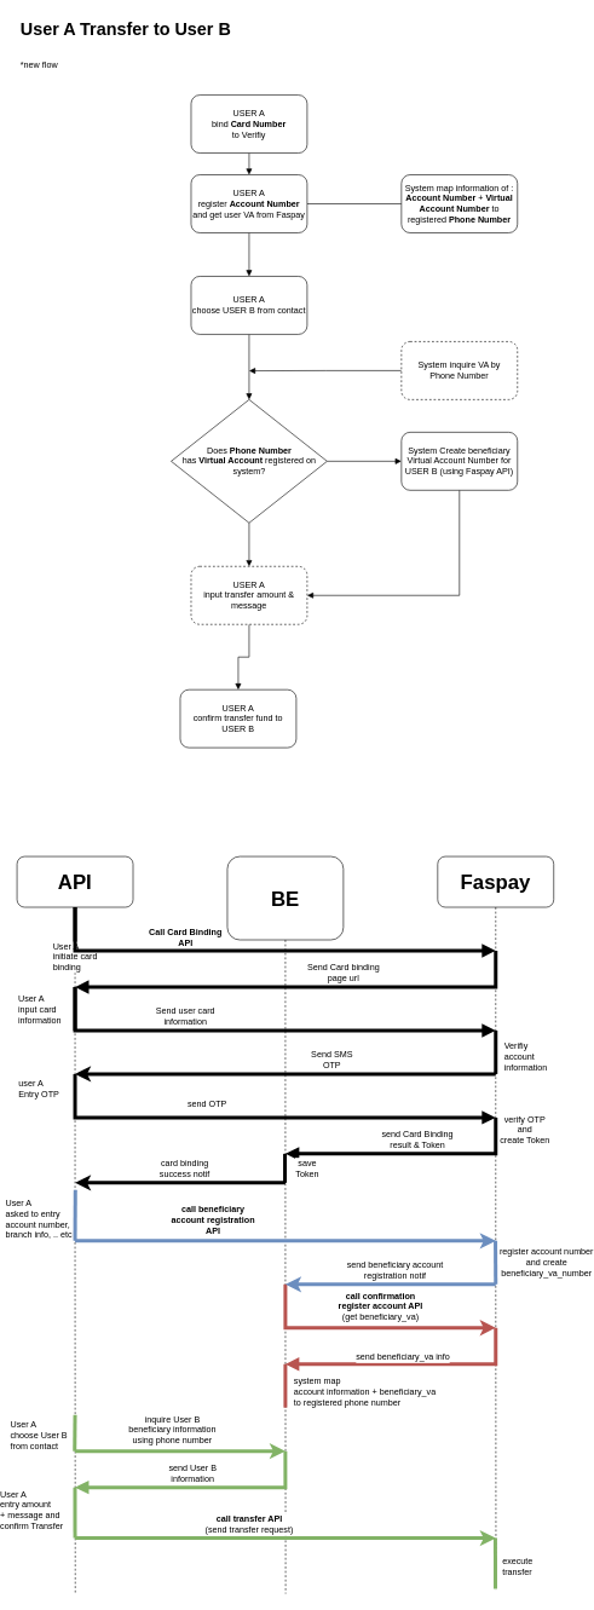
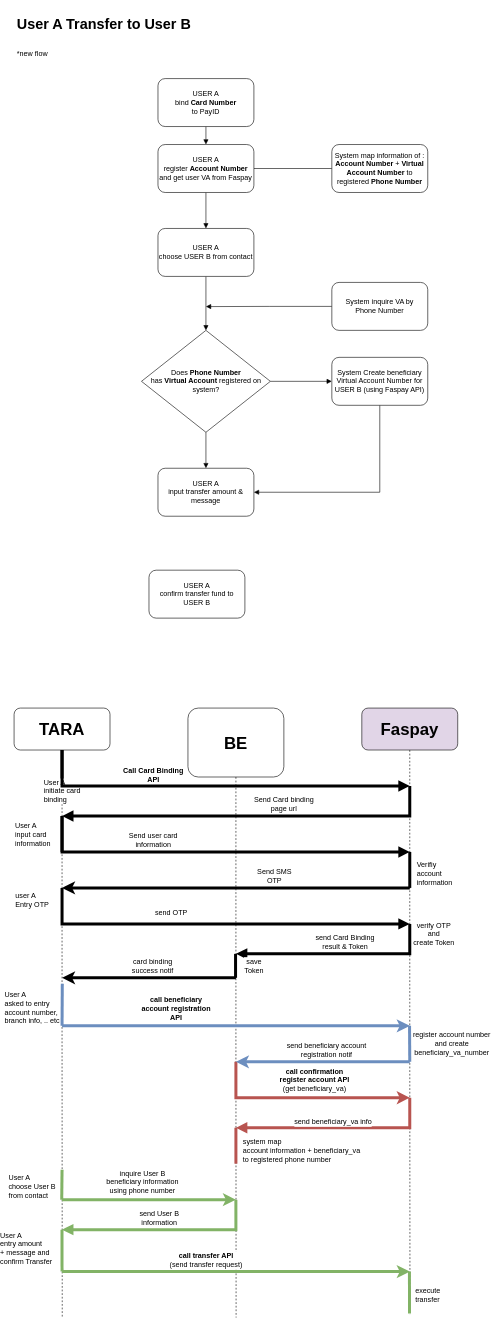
  <mxCell id="0" />
  <mxCell id="1" parent="0" />
  <mxCell id="2" value="&lt;h1&gt;User A Transfer to User B&lt;/h1&gt;&lt;h1&gt;&lt;span style=&quot;font-size: 12px ; font-weight: 400&quot;&gt;*new flow&lt;/span&gt;&lt;/h1&gt;" style="text;html=1;strokeColor=none;fillColor=none;spacing=5;spacingTop=-20;whiteSpace=wrap;overflow=hidden;rounded=0;" parent="1" vertex="1"><mxGeometry x="20" y="20" width="500" height="120" as="geometry" /></mxCell>
  <mxCell id="3" style="edgeStyle=orthogonalEdgeStyle;rounded=0;orthogonalLoop=1;jettySize=auto;html=1;exitX=0.5;exitY=1;exitDx=0;exitDy=0;entryX=0.5;entryY=0;entryDx=0;entryDy=0;endArrow=block;endFill=1;" parent="1" source="4" target="7" edge="1"><mxGeometry relative="1" as="geometry" /></mxCell>
- <mxCell id="4" value="USER A&lt;br&gt;bind &lt;b&gt;Card Number&lt;/b&gt;&lt;br&gt;to Verifiy" style="rounded=1;whiteSpace=wrap;html=1;" parent="1" vertex="1"><mxGeometry x="260" y="130" width="160" height="80" as="geometry" /></mxCell>
+ <mxCell id="4" value="USER A&lt;br&gt;bind &lt;b&gt;Card Number&lt;/b&gt;&lt;br&gt;to PayID" style="rounded=1;whiteSpace=wrap;html=1;" parent="1" vertex="1"><mxGeometry x="260" y="130" width="160" height="80" as="geometry" /></mxCell>
  <mxCell id="5" style="edgeStyle=orthogonalEdgeStyle;rounded=0;orthogonalLoop=1;jettySize=auto;html=1;exitX=1;exitY=0.5;exitDx=0;exitDy=0;entryX=0;entryY=0.5;entryDx=0;entryDy=0;endArrow=none;endFill=0;" parent="1" source="7" target="8" edge="1"><mxGeometry relative="1" as="geometry" /></mxCell>
  <mxCell id="6" style="edgeStyle=orthogonalEdgeStyle;rounded=0;orthogonalLoop=1;jettySize=auto;html=1;exitX=0.5;exitY=1;exitDx=0;exitDy=0;entryX=0.5;entryY=0;entryDx=0;entryDy=0;endArrow=block;endFill=1;" parent="1" source="7" target="10" edge="1"><mxGeometry relative="1" as="geometry" /></mxCell>
  <mxCell id="7" value="USER A&lt;br&gt;register &lt;b&gt;Account Number&lt;/b&gt;&lt;br&gt;and get user VA from Faspay" style="rounded=1;whiteSpace=wrap;html=1;" parent="1" vertex="1"><mxGeometry x="260" y="240" width="160" height="80" as="geometry" /></mxCell>
  <mxCell id="8" value="System map information of :&lt;br&gt;&lt;b&gt;Account Number&lt;/b&gt; + &lt;b&gt;Virtual Account Number&lt;/b&gt; to registered &lt;b&gt;Phone Number&lt;/b&gt;" style="rounded=1;whiteSpace=wrap;html=1;" parent="1" vertex="1"><mxGeometry x="550" y="240" width="160" height="80" as="geometry" /></mxCell>
  <mxCell id="9" style="edgeStyle=orthogonalEdgeStyle;rounded=0;orthogonalLoop=1;jettySize=auto;html=1;exitX=0.5;exitY=1;exitDx=0;exitDy=0;endArrow=block;endFill=1;" parent="1" source="10" target="15" edge="1"><mxGeometry relative="1" as="geometry" /></mxCell>
  <mxCell id="10" value="USER A&lt;br&gt;choose USER B from contact" style="rounded=1;whiteSpace=wrap;html=1;" parent="1" vertex="1"><mxGeometry x="260" y="380" width="160" height="80" as="geometry" /></mxCell>
  <mxCell id="11" style="edgeStyle=orthogonalEdgeStyle;rounded=0;orthogonalLoop=1;jettySize=auto;html=1;exitX=0;exitY=0.5;exitDx=0;exitDy=0;endArrow=block;endFill=1;" parent="1" source="12" edge="1"><mxGeometry relative="1" as="geometry"><mxPoint x="340" y="510.333" as="targetPoint" /></mxGeometry></mxCell>
- <mxCell id="12" value="System inquire VA by&lt;br&gt;Phone Number" style="rounded=1;whiteSpace=wrap;html=1;dashed=1;" parent="1" vertex="1"><mxGeometry x="550" y="470" width="160" height="80" as="geometry" /></mxCell>
+ <mxCell id="12" value="System inquire VA by&lt;br&gt;Phone Number" style="rounded=1;whiteSpace=wrap;html=1;" parent="1" vertex="1"><mxGeometry x="550" y="470" width="160" height="80" as="geometry" /></mxCell>
  <mxCell id="13" style="edgeStyle=orthogonalEdgeStyle;rounded=0;orthogonalLoop=1;jettySize=auto;html=1;exitX=0.5;exitY=1;exitDx=0;exitDy=0;entryX=0.5;entryY=0;entryDx=0;entryDy=0;endArrow=block;endFill=1;" parent="1" source="15" target="17" edge="1"><mxGeometry relative="1" as="geometry" /></mxCell>
  <mxCell id="14" style="edgeStyle=orthogonalEdgeStyle;rounded=0;orthogonalLoop=1;jettySize=auto;html=1;exitX=1;exitY=0.5;exitDx=0;exitDy=0;entryX=0;entryY=0.5;entryDx=0;entryDy=0;endArrow=block;endFill=1;" parent="1" source="15" target="20" edge="1"><mxGeometry relative="1" as="geometry" /></mxCell>
  <mxCell id="15" value="Does &lt;b&gt;Phone Number&lt;/b&gt;&lt;br&gt;has &lt;b&gt;Virtual Account &lt;/b&gt;registered on system?" style="rhombus;whiteSpace=wrap;html=1;" parent="1" vertex="1"><mxGeometry x="232.5" y="550" width="215" height="170" as="geometry" /></mxCell>
- <mxCell id="16" style="edgeStyle=orthogonalEdgeStyle;rounded=0;orthogonalLoop=1;jettySize=auto;html=1;exitX=0.5;exitY=1;exitDx=0;exitDy=0;entryX=0.5;entryY=0;entryDx=0;entryDy=0;endArrow=block;endFill=1;" parent="1" source="17" target="18" edge="1"><mxGeometry relative="1" as="geometry" /></mxCell>
- <mxCell id="17" value="USER A&lt;br&gt;input transfer amount &amp;amp; message" style="rounded=1;whiteSpace=wrap;html=1;dashed=1;" parent="1" vertex="1"><mxGeometry x="260" y="780" width="160" height="80" as="geometry" /></mxCell>
+ <mxCell id="17" value="USER A&lt;br&gt;input transfer amount &amp;amp; message" style="rounded=1;whiteSpace=wrap;html=1;" parent="1" vertex="1"><mxGeometry x="260" y="780" width="160" height="80" as="geometry" /></mxCell>
  <mxCell id="18" value="USER A&lt;br&gt;confirm transfer fund to USER B" style="rounded=1;whiteSpace=wrap;html=1;" parent="1" vertex="1"><mxGeometry x="245" y="950" width="160" height="80" as="geometry" /></mxCell>
  <mxCell id="19" style="edgeStyle=orthogonalEdgeStyle;rounded=0;orthogonalLoop=1;jettySize=auto;html=1;exitX=0.5;exitY=1;exitDx=0;exitDy=0;entryX=1;entryY=0.5;entryDx=0;entryDy=0;endArrow=block;endFill=1;" parent="1" source="20" target="17" edge="1"><mxGeometry relative="1" as="geometry" /></mxCell>
  <mxCell id="20" value="System Create beneficiary Virtual Account Number for USER B (using Faspay API)" style="rounded=1;whiteSpace=wrap;html=1;" parent="1" vertex="1"><mxGeometry x="550" y="595" width="160" height="80" as="geometry" /></mxCell>
  <mxCell id="21" style="edgeStyle=orthogonalEdgeStyle;rounded=0;orthogonalLoop=1;jettySize=auto;html=1;exitX=0.5;exitY=1;exitDx=0;exitDy=0;dashed=1;endArrow=none;endFill=0;" edge="1" parent="1" source="25"><mxGeometry relative="1" as="geometry"><mxPoint x="100.333" y="2196.667" as="targetPoint" /></mxGeometry></mxCell>
  <mxCell id="22" value="&lt;div style=&quot;text-align: left ; font-size: 12px&quot;&gt;&lt;font style=&quot;font-size: 12px&quot;&gt;User A&lt;/font&gt;&lt;/div&gt;&lt;div style=&quot;text-align: left ; font-size: 12px&quot;&gt;&lt;font style=&quot;font-size: 12px&quot;&gt;initiate card&lt;/font&gt;&lt;/div&gt;&lt;div style=&quot;text-align: left ; font-size: 12px&quot;&gt;&lt;font style=&quot;font-size: 12px&quot;&gt;binding&lt;/font&gt;&lt;/div&gt;" style="edgeStyle=orthogonalEdgeStyle;rounded=0;orthogonalLoop=1;jettySize=auto;html=1;exitX=0.5;exitY=1;exitDx=0;exitDy=0;fontSize=28;endArrow=none;endFill=0;strokeWidth=5;" edge="1" parent="1" source="25"><mxGeometry y="-40" relative="1" as="geometry"><mxPoint x="100" y="1310" as="targetPoint" /><mxPoint y="-1" as="offset" /></mxGeometry></mxCell>
  <mxCell id="23" style="edgeStyle=orthogonalEdgeStyle;rounded=0;orthogonalLoop=1;jettySize=auto;html=1;exitX=0.5;exitY=1;exitDx=0;exitDy=0;fontSize=12;endArrow=block;endFill=1;strokeWidth=5;" edge="1" parent="1" source="25"><mxGeometry relative="1" as="geometry"><mxPoint x="680" y="1310" as="targetPoint" /><Array as="points"><mxPoint x="100" y="1310" /></Array></mxGeometry></mxCell>
  <mxCell id="24" value="&lt;b&gt;Call Card Binding&lt;br&gt;API&lt;/b&gt;" style="edgeLabel;html=1;align=center;verticalAlign=middle;resizable=0;points=[];fontSize=12;" vertex="1" connectable="0" parent="23"><mxGeometry x="-0.41" y="1" relative="1" as="geometry"><mxPoint x="22" y="-19" as="offset" /></mxGeometry></mxCell>
- <mxCell id="25" value="API" style="rounded=1;whiteSpace=wrap;html=1;fontSize=28;fontStyle=1" vertex="1" parent="1"><mxGeometry x="20" y="1180" width="160" height="70" as="geometry" /></mxCell>
+ <mxCell id="25" value="TARA" style="rounded=1;whiteSpace=wrap;html=1;fontSize=28;fontStyle=1" vertex="1" parent="1"><mxGeometry x="20" y="1180" width="160" height="70" as="geometry" /></mxCell>
  <mxCell id="26" style="edgeStyle=orthogonalEdgeStyle;rounded=0;orthogonalLoop=1;jettySize=auto;html=1;exitX=0.5;exitY=1;exitDx=0;exitDy=0;dashed=1;endArrow=none;endFill=0;" edge="1" parent="1" source="27"><mxGeometry relative="1" as="geometry"><mxPoint x="390.333" y="2196.667" as="targetPoint" /></mxGeometry></mxCell>
  <mxCell id="27" value="BE" style="rounded=1;whiteSpace=wrap;html=1;fontSize=28;fontStyle=1" vertex="1" parent="1"><mxGeometry x="310" y="1180" width="160" height="115" as="geometry" /></mxCell>
  <mxCell id="28" style="edgeStyle=orthogonalEdgeStyle;rounded=0;orthogonalLoop=1;jettySize=auto;html=1;exitX=0.5;exitY=1;exitDx=0;exitDy=0;dashed=1;endArrow=none;endFill=0;" edge="1" parent="1" source="30"><mxGeometry relative="1" as="geometry"><mxPoint x="680.333" y="2192.222" as="targetPoint" /></mxGeometry></mxCell>
  <mxCell id="29" style="edgeStyle=orthogonalEdgeStyle;rounded=0;orthogonalLoop=1;jettySize=auto;html=1;fontSize=12;endArrow=block;endFill=1;strokeWidth=5;" edge="1" parent="1"><mxGeometry relative="1" as="geometry"><mxPoint x="100" y="1360" as="targetPoint" /><mxPoint x="680" y="1310" as="sourcePoint" /><Array as="points"><mxPoint x="680" y="1360" /></Array></mxGeometry></mxCell>
- <mxCell id="30" value="Faspay" style="rounded=1;whiteSpace=wrap;html=1;fontSize=28;fontStyle=1" vertex="1" parent="1"><mxGeometry x="600" y="1180" width="160" height="70" as="geometry" /></mxCell>
+ <mxCell id="30" value="Faspay" style="rounded=1;whiteSpace=wrap;html=1;fontSize=28;fontStyle=1;fillColor=#e1d5e7;" vertex="1" parent="1"><mxGeometry x="600" y="1180" width="160" height="70" as="geometry" /></mxCell>
  <mxCell id="31" value="Send Card binding&lt;br&gt;page url" style="edgeLabel;html=1;align=center;verticalAlign=middle;resizable=0;points=[];fontSize=12;" vertex="1" connectable="0" parent="1"><mxGeometry x="469.996" y="1340" as="geometry" /></mxCell>
  <mxCell id="32" value="" style="endArrow=none;html=1;rounded=0;fontSize=12;strokeWidth=5;" edge="1" parent="1"><mxGeometry width="50" height="50" relative="1" as="geometry"><mxPoint x="100" y="1420" as="sourcePoint" /><mxPoint x="100" y="1360" as="targetPoint" /></mxGeometry></mxCell>
  <mxCell id="33" value="User A&lt;br&gt;input card&lt;br&gt;information" style="edgeLabel;html=1;align=left;verticalAlign=middle;resizable=0;points=[];fontSize=12;" vertex="1" connectable="0" parent="32"><mxGeometry x="-0.377" relative="1" as="geometry"><mxPoint x="-80" y="-11" as="offset" /></mxGeometry></mxCell>
  <mxCell id="34" style="edgeStyle=orthogonalEdgeStyle;rounded=0;orthogonalLoop=1;jettySize=auto;html=1;exitX=0.5;exitY=1;exitDx=0;exitDy=0;fontSize=12;endArrow=block;endFill=1;strokeWidth=5;" edge="1" parent="1"><mxGeometry relative="1" as="geometry"><mxPoint x="680" y="1420" as="targetPoint" /><mxPoint x="100" y="1360" as="sourcePoint" /><Array as="points"><mxPoint x="100" y="1420" /></Array></mxGeometry></mxCell>
  <mxCell id="35" value="Send user card&lt;br&gt;information" style="edgeLabel;html=1;align=center;verticalAlign=middle;resizable=0;points=[];fontSize=12;" vertex="1" connectable="0" parent="34"><mxGeometry x="-0.41" y="1" relative="1" as="geometry"><mxPoint x="22" y="-19" as="offset" /></mxGeometry></mxCell>
  <mxCell id="36" value="Verifiy&lt;br&gt;account&lt;br&gt;information" style="endArrow=none;html=1;rounded=0;fontSize=12;strokeWidth=5;align=left;" edge="1" parent="1"><mxGeometry x="-0.2" y="-10" width="50" height="50" relative="1" as="geometry"><mxPoint x="680" y="1480" as="sourcePoint" /><mxPoint x="680" y="1420" as="targetPoint" /><mxPoint as="offset" /></mxGeometry></mxCell>
  <mxCell id="37" value="" style="endArrow=classic;html=1;rounded=0;fontSize=12;strokeWidth=5;" edge="1" parent="1"><mxGeometry width="50" height="50" relative="1" as="geometry"><mxPoint x="680" y="1480" as="sourcePoint" /><mxPoint x="100" y="1480" as="targetPoint" /></mxGeometry></mxCell>
  <mxCell id="38" value="Send SMS&lt;br&gt;OTP" style="edgeLabel;html=1;align=center;verticalAlign=middle;resizable=0;points=[];fontSize=12;" vertex="1" connectable="0" parent="37"><mxGeometry x="-0.217" y="-2" relative="1" as="geometry"><mxPoint y="-18" as="offset" /></mxGeometry></mxCell>
  <mxCell id="39" value="&lt;div style=&quot;text-align: left&quot;&gt;user A&lt;/div&gt;&lt;div style=&quot;text-align: left&quot;&gt;Entry OTP&lt;/div&gt;" style="edgeStyle=orthogonalEdgeStyle;rounded=0;orthogonalLoop=1;jettySize=auto;html=1;exitX=0.5;exitY=1;exitDx=0;exitDy=0;fontSize=12;endArrow=block;endFill=1;strokeWidth=5;" edge="1" parent="1"><mxGeometry x="-0.938" y="-50" relative="1" as="geometry"><mxPoint x="680" y="1540" as="targetPoint" /><mxPoint x="100" y="1480" as="sourcePoint" /><Array as="points"><mxPoint x="100" y="1540" /></Array><mxPoint as="offset" /></mxGeometry></mxCell>
  <mxCell id="40" value="send OTP" style="edgeLabel;html=1;align=center;verticalAlign=middle;resizable=0;points=[];fontSize=12;" vertex="1" connectable="0" parent="39"><mxGeometry x="-0.41" y="1" relative="1" as="geometry"><mxPoint x="52" y="-19" as="offset" /></mxGeometry></mxCell>
  <mxCell id="41" value="verify OTP&lt;br&gt;and&lt;br&gt;create Token" style="edgeStyle=orthogonalEdgeStyle;rounded=0;orthogonalLoop=1;jettySize=auto;html=1;fontSize=12;endArrow=block;endFill=1;strokeWidth=5;" edge="1" parent="1"><mxGeometry x="-0.905" y="40" relative="1" as="geometry"><mxPoint x="390" y="1590" as="targetPoint" /><mxPoint x="680" y="1540" as="sourcePoint" /><Array as="points"><mxPoint x="680" y="1590" /></Array><mxPoint y="1" as="offset" /></mxGeometry></mxCell>
  <mxCell id="42" value="send Card Binding&lt;br&gt;result &amp;amp; Token" style="edgeLabel;html=1;align=center;verticalAlign=middle;resizable=0;points=[];fontSize=12;" vertex="1" connectable="0" parent="41"><mxGeometry x="-0.105" y="5" relative="1" as="geometry"><mxPoint x="-7" y="-25" as="offset" /></mxGeometry></mxCell>
  <mxCell id="43" value="save&lt;br&gt;Token" style="endArrow=none;html=1;rounded=0;fontSize=12;strokeWidth=5;" edge="1" parent="1"><mxGeometry y="-31" width="50" height="50" relative="1" as="geometry"><mxPoint x="389.41" y="1630" as="sourcePoint" /><mxPoint x="389.41" y="1590" as="targetPoint" /><mxPoint as="offset" /></mxGeometry></mxCell>
  <mxCell id="44" value="&lt;div style=&quot;text-align: left&quot;&gt;User A&lt;/div&gt;&lt;div style=&quot;text-align: left&quot;&gt;asked to entry&lt;/div&gt;&lt;div style=&quot;text-align: left&quot;&gt;account number,&lt;/div&gt;&lt;div style=&quot;text-align: left&quot;&gt;branch info, .. etc&lt;/div&gt;" style="endArrow=none;html=1;rounded=0;fontSize=12;strokeWidth=5;fillColor=#dae8fc;strokeColor=#6c8ebf;" edge="1" parent="1"><mxGeometry x="-0.151" y="50" width="50" height="50" relative="1" as="geometry"><mxPoint x="100" y="1710" as="sourcePoint" /><mxPoint x="100.41" y="1640" as="targetPoint" /><mxPoint as="offset" /></mxGeometry></mxCell>
  <mxCell id="45" value="" style="endArrow=classic;html=1;rounded=0;fontSize=12;strokeWidth=5;fillColor=#dae8fc;strokeColor=#6c8ebf;" edge="1" parent="1"><mxGeometry width="50" height="50" relative="1" as="geometry"><mxPoint x="100" y="1710" as="sourcePoint" /><mxPoint x="680" y="1710" as="targetPoint" /></mxGeometry></mxCell>
  <mxCell id="46" value="call beneficiary&lt;br&gt;account registration&lt;br&gt;API" style="edgeLabel;html=1;align=center;verticalAlign=middle;resizable=0;points=[];fontSize=12;fontStyle=1" vertex="1" connectable="0" parent="45"><mxGeometry x="-0.264" y="1" relative="1" as="geometry"><mxPoint x="-24" y="-29" as="offset" /></mxGeometry></mxCell>
  <mxCell id="47" value="system map&lt;br&gt;account information + beneficiary_va&lt;br&gt;to registered phone number" style="endArrow=none;html=1;rounded=0;fontSize=12;strokeWidth=5;align=left;fillColor=#f8cecc;strokeColor=#b85450;" edge="1" parent="1"><mxGeometry x="-0.251" y="-10" width="50" height="50" relative="1" as="geometry"><mxPoint x="390" y="1940" as="sourcePoint" /><mxPoint x="390" y="1880" as="targetPoint" /><mxPoint as="offset" /></mxGeometry></mxCell>
  <mxCell id="48" value="register account number&lt;br&gt;and create&lt;br&gt;beneficiary_va_number" style="endArrow=none;html=1;rounded=0;fontSize=12;strokeWidth=5;fillColor=#dae8fc;strokeColor=#6c8ebf;" edge="1" parent="1"><mxGeometry x="-0.014" y="-70" width="50" height="50" relative="1" as="geometry"><mxPoint x="680" y="1770" as="sourcePoint" /><mxPoint x="679.64" y="1710" as="targetPoint" /><mxPoint as="offset" /></mxGeometry></mxCell>
  <mxCell id="49" value="" style="endArrow=classic;html=1;rounded=0;fontSize=12;strokeWidth=5;fillColor=#f8cecc;strokeColor=#b85450;" edge="1" parent="1"><mxGeometry width="50" height="50" relative="1" as="geometry"><mxPoint x="390" y="1770" as="sourcePoint" /><mxPoint x="680" y="1830" as="targetPoint" /><Array as="points"><mxPoint x="390" y="1830" /></Array></mxGeometry></mxCell>
  <mxCell id="50" value="&lt;b&gt;call confirmation&lt;br&gt;register account API&lt;/b&gt;&lt;br&gt;(get beneficiary_va)" style="edgeLabel;html=1;align=center;verticalAlign=middle;resizable=0;points=[];fontSize=12;" vertex="1" connectable="0" parent="49"><mxGeometry x="-0.264" y="1" relative="1" as="geometry"><mxPoint x="61" y="-29" as="offset" /></mxGeometry></mxCell>
  <mxCell id="51" value="" style="edgeStyle=orthogonalEdgeStyle;rounded=0;orthogonalLoop=1;jettySize=auto;html=1;fontSize=12;endArrow=block;endFill=1;strokeWidth=5;fillColor=#f8cecc;strokeColor=#b85450;" edge="1" parent="1"><mxGeometry x="-0.905" y="40" relative="1" as="geometry"><mxPoint x="390" y="1880" as="targetPoint" /><mxPoint x="680" y="1830" as="sourcePoint" /><Array as="points"><mxPoint x="680" y="1880" /></Array><mxPoint y="1" as="offset" /></mxGeometry></mxCell>
  <mxCell id="52" value="send beneficiary_va info" style="edgeLabel;html=1;align=center;verticalAlign=middle;resizable=0;points=[];fontSize=12;" vertex="1" connectable="0" parent="51"><mxGeometry x="-0.105" y="5" relative="1" as="geometry"><mxPoint x="-27" y="-15" as="offset" /></mxGeometry></mxCell>
  <mxCell id="53" value="&lt;div style=&quot;text-align: left&quot;&gt;User A&lt;/div&gt;&lt;div style=&quot;text-align: left&quot;&gt;choose User B&lt;br&gt;from contact&lt;/div&gt;" style="endArrow=none;html=1;rounded=0;fontSize=12;strokeWidth=5;fillColor=#d5e8d4;strokeColor=#82b366;" edge="1" parent="1"><mxGeometry x="-0.151" y="50" width="50" height="50" relative="1" as="geometry"><mxPoint x="99.47" y="2000" as="sourcePoint" /><mxPoint x="100" y="1950" as="targetPoint" /><mxPoint as="offset" /></mxGeometry></mxCell>
  <mxCell id="54" value="" style="endArrow=classic;html=1;rounded=0;fontSize=12;strokeWidth=5;fillColor=#d5e8d4;strokeColor=#82b366;" edge="1" parent="1"><mxGeometry width="50" height="50" relative="1" as="geometry"><mxPoint x="100" y="2000" as="sourcePoint" /><mxPoint x="390" y="2000" as="targetPoint" /></mxGeometry></mxCell>
  <mxCell id="55" value="inquire User B&lt;br&gt;beneficiary information&lt;br&gt;using phone number" style="edgeLabel;html=1;align=center;verticalAlign=middle;resizable=0;points=[];fontSize=12;" vertex="1" connectable="0" parent="54"><mxGeometry x="-0.264" y="1" relative="1" as="geometry"><mxPoint x="26" y="-29" as="offset" /></mxGeometry></mxCell>
  <mxCell id="56" value="" style="edgeStyle=orthogonalEdgeStyle;rounded=0;orthogonalLoop=1;jettySize=auto;html=1;fontSize=12;endArrow=block;endFill=1;strokeWidth=5;fillColor=#d5e8d4;strokeColor=#82b366;" edge="1" parent="1"><mxGeometry x="-0.905" y="40" relative="1" as="geometry"><mxPoint x="99.95" y="2050" as="targetPoint" /><mxPoint x="389.95" y="2000" as="sourcePoint" /><Array as="points"><mxPoint x="389.95" y="2050" /></Array><mxPoint y="1" as="offset" /></mxGeometry></mxCell>
  <mxCell id="57" value="send User B&lt;br&gt;information" style="edgeLabel;html=1;align=center;verticalAlign=middle;resizable=0;points=[];fontSize=12;" vertex="1" connectable="0" parent="56"><mxGeometry x="-0.105" y="5" relative="1" as="geometry"><mxPoint x="-27" y="-25" as="offset" /></mxGeometry></mxCell>
  <mxCell id="58" value="&lt;div style=&quot;text-align: left&quot;&gt;User A&lt;/div&gt;&lt;div style=&quot;text-align: left&quot;&gt;entry amount&lt;br&gt;+ message and&lt;br&gt;confirm Transfer&lt;/div&gt;" style="endArrow=none;html=1;rounded=0;fontSize=12;strokeWidth=5;fillColor=#d5e8d4;strokeColor=#82b366;" edge="1" parent="1"><mxGeometry x="0.113" y="60" width="50" height="50" relative="1" as="geometry"><mxPoint x="100" y="2120" as="sourcePoint" /><mxPoint x="99.88" y="2050" as="targetPoint" /><mxPoint as="offset" /></mxGeometry></mxCell>
  <mxCell id="59" value="" style="endArrow=classic;html=1;rounded=0;fontSize=12;strokeWidth=5;fillColor=#d5e8d4;strokeColor=#82b366;" edge="1" parent="1"><mxGeometry width="50" height="50" relative="1" as="geometry"><mxPoint x="100" y="2120" as="sourcePoint" /><mxPoint x="680" y="2120" as="targetPoint" /></mxGeometry></mxCell>
  <mxCell id="60" value="&lt;b&gt;call transfer API&lt;/b&gt;&lt;br&gt;(send transfer request)" style="edgeLabel;html=1;align=center;verticalAlign=middle;resizable=0;points=[];fontSize=12;" vertex="1" connectable="0" parent="59"><mxGeometry x="-0.264" y="1" relative="1" as="geometry"><mxPoint x="26" y="-19" as="offset" /></mxGeometry></mxCell>
  <mxCell id="61" value="&lt;div style=&quot;text-align: left&quot;&gt;execute&lt;/div&gt;&lt;div style=&quot;text-align: left&quot;&gt;transfer&lt;/div&gt;" style="endArrow=none;html=1;rounded=0;fontSize=12;strokeWidth=5;fillColor=#d5e8d4;strokeColor=#82b366;" edge="1" parent="1"><mxGeometry x="-0.144" y="-30" width="50" height="50" relative="1" as="geometry"><mxPoint x="679.59" y="2190" as="sourcePoint" /><mxPoint x="679.47" y="2120" as="targetPoint" /><mxPoint as="offset" /></mxGeometry></mxCell>
  <mxCell id="62" value="" style="endArrow=classic;html=1;rounded=0;fontSize=12;strokeWidth=5;fillColor=#dae8fc;strokeColor=#6c8ebf;" edge="1" parent="1"><mxGeometry width="50" height="50" relative="1" as="geometry"><mxPoint x="680" y="1770" as="sourcePoint" /><mxPoint x="390" y="1770" as="targetPoint" /></mxGeometry></mxCell>
  <mxCell id="63" value="send beneficiary account&lt;br&gt;registration notif" style="edgeLabel;html=1;align=center;verticalAlign=middle;resizable=0;points=[];fontSize=12;" vertex="1" connectable="0" parent="62"><mxGeometry x="-0.264" y="1" relative="1" as="geometry"><mxPoint x="-33" y="-21" as="offset" /></mxGeometry></mxCell>
  <mxCell id="64" value="" style="endArrow=classic;html=1;rounded=0;fontSize=12;strokeWidth=5;fillColor=#dae8fc;strokeColor=#000000;" edge="1" parent="1"><mxGeometry width="50" height="50" relative="1" as="geometry"><mxPoint x="390" y="1630" as="sourcePoint" /><mxPoint x="100" y="1630" as="targetPoint" /></mxGeometry></mxCell>
  <mxCell id="65" value="card binding&lt;br&gt;success notif" style="edgeLabel;html=1;align=center;verticalAlign=middle;resizable=0;points=[];fontSize=12;" vertex="1" connectable="0" parent="64"><mxGeometry x="-0.264" y="1" relative="1" as="geometry"><mxPoint x="-33" y="-21" as="offset" /></mxGeometry></mxCell>
